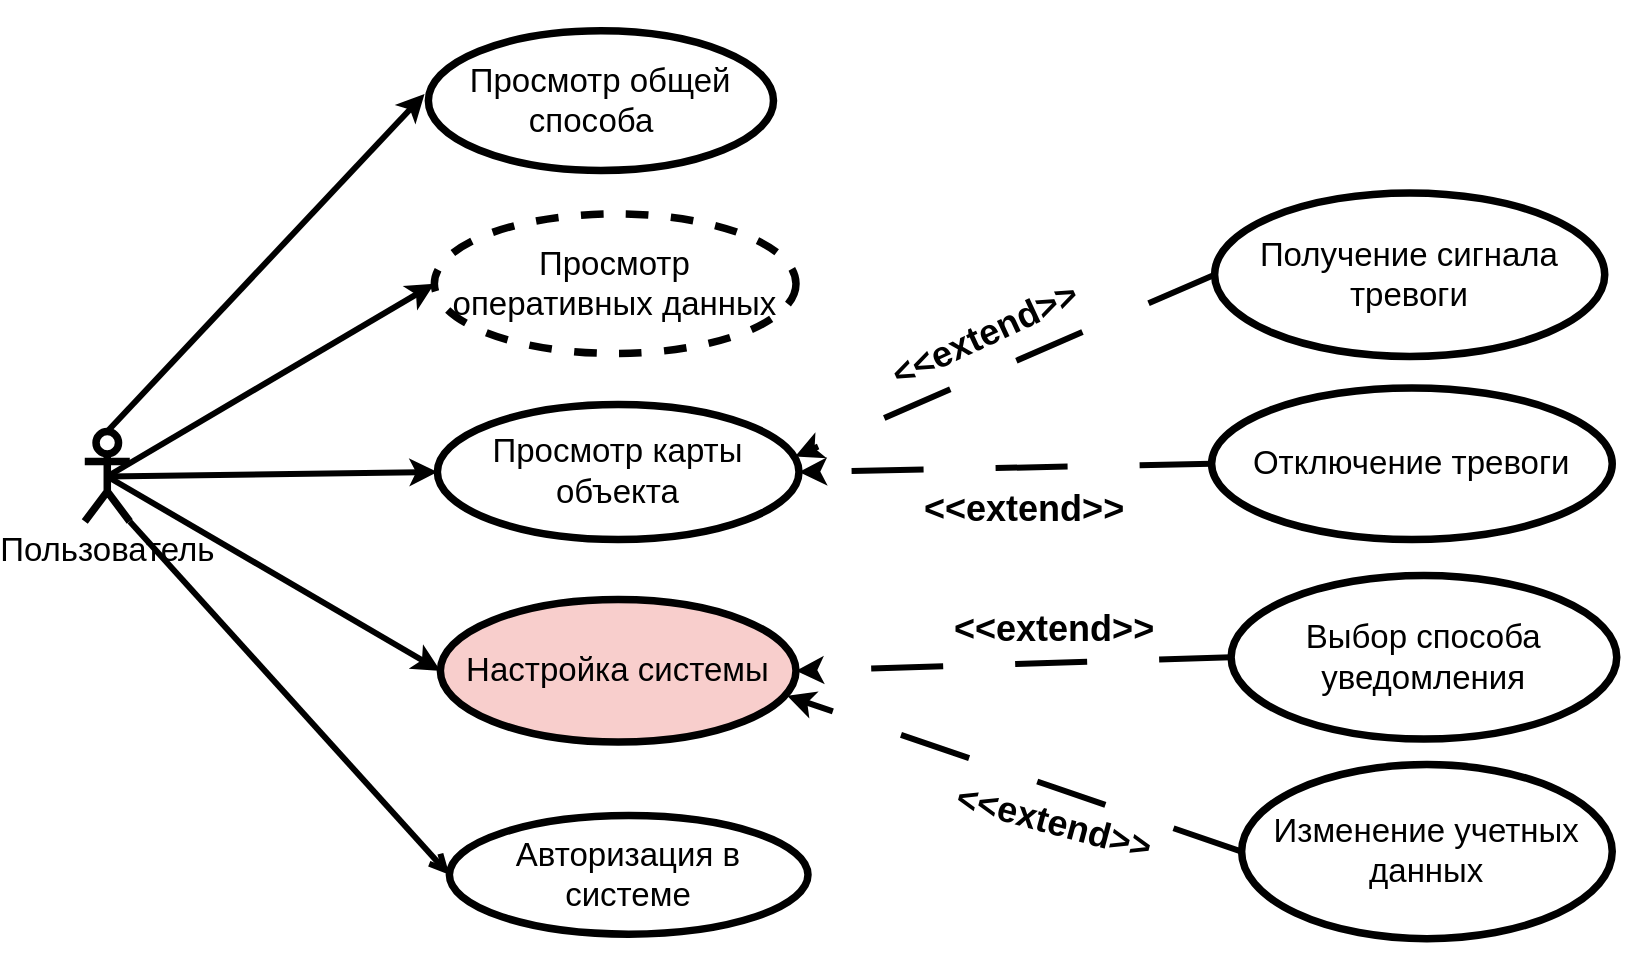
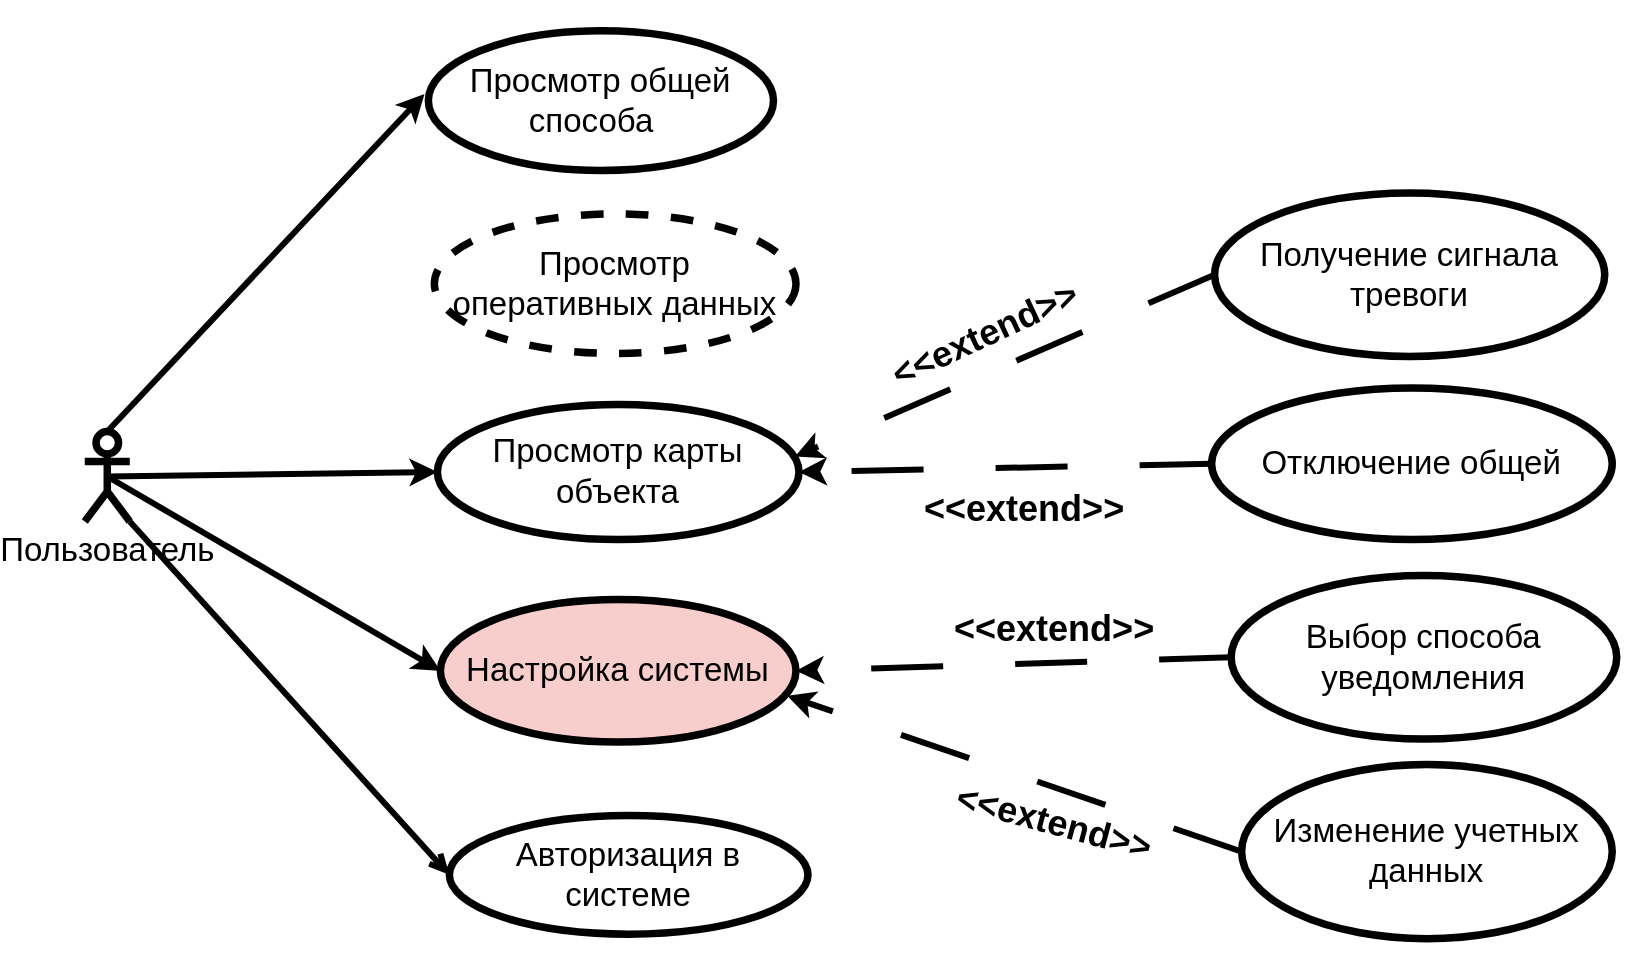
  <mxCell id="0" />
  <mxCell id="1" parent="0" />
  <mxCell id="2" style="edgeStyle=none;html=1;exitX=1;exitY=1;exitDx=0;exitDy=0;exitPerimeter=0;entryX=0;entryY=0.5;entryDx=0;entryDy=0;strokeColor=#000000;strokeWidth=4;fontSize=22;fontColor=#000000;endArrow=open;" edge="1" parent="1" source="7" target="9"><mxGeometry relative="1" as="geometry" /></mxCell>
  <mxCell id="3" style="edgeStyle=none;html=1;exitX=0.5;exitY=0.5;exitDx=0;exitDy=0;exitPerimeter=0;entryX=0;entryY=0.5;entryDx=0;entryDy=0;strokeColor=#000000;strokeWidth=4;fontSize=22;fontColor=#000000;" edge="1" parent="1" source="7" target="11"><mxGeometry relative="1" as="geometry" /></mxCell>
  <mxCell id="4" style="edgeStyle=none;html=1;entryX=0;entryY=0.5;entryDx=0;entryDy=0;strokeColor=#000000;strokeWidth=4;fontSize=22;fontColor=#000000;exitX=0.5;exitY=0.5;exitDx=0;exitDy=0;exitPerimeter=0;" edge="1" parent="1" source="7" target="12"><mxGeometry relative="1" as="geometry" /></mxCell>
- <mxCell id="5" style="edgeStyle=none;html=1;exitX=0.5;exitY=0.5;exitDx=0;exitDy=0;exitPerimeter=0;entryX=0;entryY=0.5;entryDx=0;entryDy=0;strokeColor=#000000;strokeWidth=4;fontSize=22;fontColor=#000000;" edge="1" parent="1" source="7" target="10"><mxGeometry relative="1" as="geometry" /></mxCell>
  <mxCell id="6" style="edgeStyle=none;html=1;exitX=0.5;exitY=0;exitDx=0;exitDy=0;exitPerimeter=0;strokeColor=#000000;strokeWidth=4;fontSize=22;fontColor=#000000;" edge="1" parent="1" source="7"><mxGeometry relative="1" as="geometry"><mxPoint x="246.447" y="62.027" as="targetPoint" /></mxGeometry></mxCell>
  <mxCell id="7" value="Пользователь" style="shape=umlActor;verticalLabelPosition=bottom;verticalAlign=top;html=1;outlineConnect=0;strokeColor=#000000;strokeWidth=5;fontSize=22;fontColor=#000000;fillColor=#FFFFFF;" vertex="1" parent="1"><mxGeometry x="20" y="287" width="30" height="60" as="geometry" /></mxCell>
  <mxCell id="8" value="Просмотр общей способа&amp;nbsp;&amp;nbsp;" style="ellipse;whiteSpace=wrap;html=1;align=center;strokeColor=#000000;strokeWidth=5;fontSize=22;fontColor=#000000;fillColor=#FFFFFF;" vertex="1" parent="1"><mxGeometry x="249" y="20" width="230" height="93" as="geometry" /></mxCell>
  <mxCell id="9" value="Авторизация в системе" style="ellipse;whiteSpace=wrap;html=1;align=center;strokeColor=#000000;strokeWidth=5;fontSize=22;fontColor=#000000;fillColor=#FFFFFF;" vertex="1" parent="1"><mxGeometry x="263" y="543" width="239" height="79" as="geometry" /></mxCell>
  <mxCell id="10" value="Просмотр оперативных данных" style="ellipse;whiteSpace=wrap;html=1;align=center;strokeColor=#000000;strokeWidth=5;fontSize=22;fontColor=#000000;fillColor=#FFFFFF;dashed=1;" vertex="1" parent="1"><mxGeometry x="253" y="142" width="241" height="93" as="geometry" /></mxCell>
  <mxCell id="11" value="Настройка системы" style="ellipse;whiteSpace=wrap;html=1;align=center;strokeColor=#000000;strokeWidth=5;fontSize=22;fontColor=#000000;fillColor=#f8cecc;" vertex="1" parent="1"><mxGeometry x="257" y="399" width="237" height="95" as="geometry" /></mxCell>
  <mxCell id="12" value="Просмотр карты объекта" style="ellipse;whiteSpace=wrap;html=1;align=center;strokeColor=#000000;strokeWidth=5;fontSize=22;fontColor=#000000;fillColor=#FFFFFF;" vertex="1" parent="1"><mxGeometry x="255" y="269" width="241" height="90" as="geometry" /></mxCell>
  <mxCell id="13" style="edgeStyle=none;html=1;exitX=0;exitY=0.5;exitDx=0;exitDy=0;entryX=0.989;entryY=0.386;entryDx=0;entryDy=0;entryPerimeter=0;strokeColor=#000000;strokeWidth=4;fontSize=22;fontColor=#000000;dashed=1;dashPattern=12 12;" edge="1" parent="1" source="14" target="12"><mxGeometry relative="1" as="geometry" /></mxCell>
  <mxCell id="14" value="Получение сигнала тревоги" style="ellipse;whiteSpace=wrap;html=1;align=center;strokeColor=#000000;strokeWidth=5;fontSize=22;fontColor=#000000;fillColor=#FFFFFF;" vertex="1" parent="1"><mxGeometry x="773" y="128" width="260" height="109" as="geometry" /></mxCell>
  <mxCell id="15" style="edgeStyle=none;html=1;exitX=0;exitY=0.5;exitDx=0;exitDy=0;entryX=1;entryY=0.5;entryDx=0;entryDy=0;strokeColor=#000000;strokeWidth=4;fontSize=22;fontColor=#000000;dashed=1;dashPattern=12 12;" edge="1" parent="1" source="16" target="12"><mxGeometry relative="1" as="geometry" /></mxCell>
- <mxCell id="16" value="Отключение тревоги" style="ellipse;whiteSpace=wrap;html=1;align=center;strokeColor=#000000;strokeWidth=5;fontSize=22;fontColor=#000000;fillColor=#FFFFFF;" vertex="1" parent="1"><mxGeometry x="771" y="258" width="267" height="101" as="geometry" /></mxCell>
+ <mxCell id="16" value="Отключение общей" style="ellipse;whiteSpace=wrap;html=1;align=center;strokeColor=#000000;strokeWidth=5;fontSize=22;fontColor=#000000;fillColor=#FFFFFF;" vertex="1" parent="1"><mxGeometry x="771" y="258" width="267" height="101" as="geometry" /></mxCell>
  <mxCell id="17" value="&amp;lt;&amp;lt;extend&amp;gt;&amp;gt;" style="text;strokeColor=none;fillColor=none;html=1;fontSize=24;fontStyle=1;verticalAlign=middle;align=center;strokeWidth=5;fontColor=#000000;rotation=-25;" vertex="1" parent="1"><mxGeometry x="570" y="203" width="100" height="40" as="geometry" /></mxCell>
  <mxCell id="18" value="&amp;lt;&amp;lt;extend&amp;gt;&amp;gt;" style="text;strokeColor=none;fillColor=none;html=1;fontSize=24;fontStyle=1;verticalAlign=middle;align=center;strokeWidth=5;fontColor=#000000;" vertex="1" parent="1"><mxGeometry x="596" y="319" width="100" height="40" as="geometry" /></mxCell>
  <mxCell id="19" style="edgeStyle=none;html=1;exitX=0;exitY=0.5;exitDx=0;exitDy=0;entryX=1;entryY=0.5;entryDx=0;entryDy=0;dashed=1;dashPattern=12 12;strokeColor=#000000;strokeWidth=4;fontSize=22;fontColor=#000000;" edge="1" parent="1" source="20" target="11"><mxGeometry relative="1" as="geometry" /></mxCell>
  <mxCell id="20" value="Выбор способа уведомления" style="ellipse;whiteSpace=wrap;html=1;align=center;strokeColor=#000000;strokeWidth=5;fontSize=22;fontColor=#000000;fillColor=#FFFFFF;" vertex="1" parent="1"><mxGeometry x="784" y="383" width="257" height="109" as="geometry" /></mxCell>
  <mxCell id="21" style="edgeStyle=none;html=1;exitX=0;exitY=0.5;exitDx=0;exitDy=0;entryX=0.975;entryY=0.675;entryDx=0;entryDy=0;entryPerimeter=0;dashed=1;dashPattern=12 12;strokeColor=#000000;strokeWidth=4;fontSize=22;fontColor=#000000;" edge="1" parent="1" source="22" target="11"><mxGeometry relative="1" as="geometry" /></mxCell>
  <mxCell id="22" value="Изменение учетных данных" style="ellipse;whiteSpace=wrap;html=1;align=center;strokeColor=#000000;strokeWidth=5;fontSize=22;fontColor=#000000;fillColor=#FFFFFF;" vertex="1" parent="1"><mxGeometry x="791" y="509" width="247" height="116" as="geometry" /></mxCell>
  <mxCell id="23" value="&amp;lt;&amp;lt;extend&amp;gt;&amp;gt;" style="text;strokeColor=none;fillColor=none;html=1;fontSize=24;fontStyle=1;verticalAlign=middle;align=center;strokeWidth=5;fontColor=#000000;" vertex="1" parent="1"><mxGeometry x="616" y="399" width="100" height="40" as="geometry" /></mxCell>
  <mxCell id="24" value="&amp;lt;&amp;lt;extend&amp;gt;&amp;gt;" style="text;strokeColor=none;fillColor=none;html=1;fontSize=24;fontStyle=1;verticalAlign=middle;align=center;strokeWidth=5;fontColor=#000000;rotation=15;" vertex="1" parent="1"><mxGeometry x="616" y="528" width="100" height="40" as="geometry" /></mxCell>
